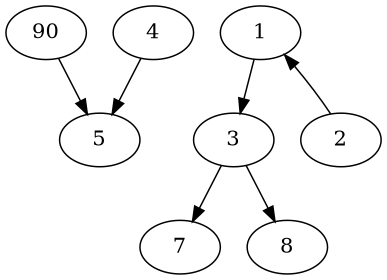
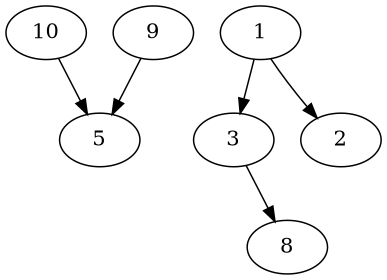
  strict digraph {
    node [weight=0]
    edge [weight=0]
-   10 [label=90]
+   10
    5
-   4
+   4 [label=9]
    3
-   7
    8
    1
    2
    10 -> 5
    4 -> 5
-   3 -> 7
    3 -> 8
    1 -> 3
-   2 -> 1
+   1 -> 2
  }
